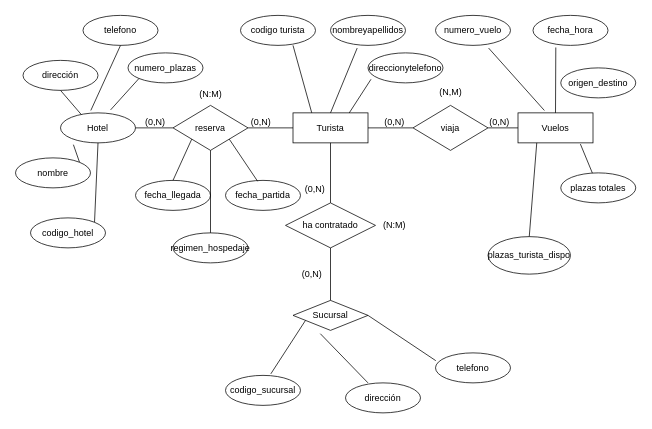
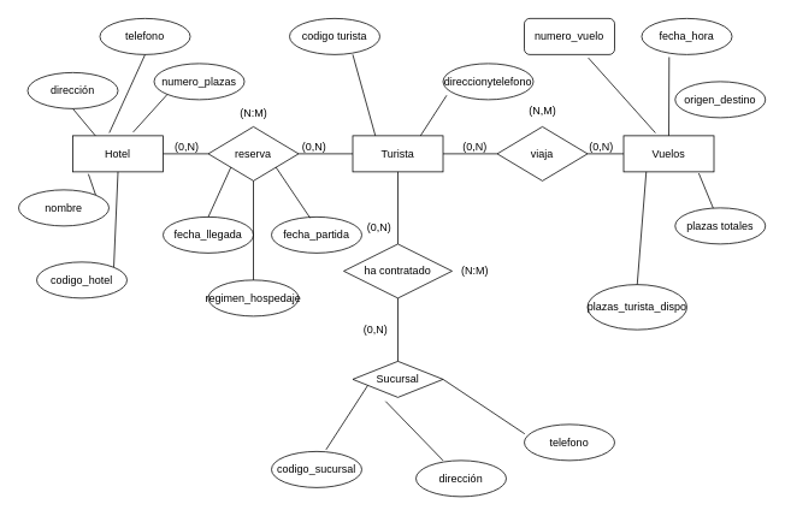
  <mxCell id="0" />
  <mxCell id="1" parent="0" />
- <mxCell id="2" value="Hotel" style="ellipse;whiteSpace=wrap;html=1;align=center;" parent="1" vertex="1"><mxGeometry x="80" y="150" width="100" height="40" as="geometry" /></mxCell>
+ <mxCell id="2" value="Hotel" style="whiteSpace=wrap;html=1;align=center;" parent="1" vertex="1"><mxGeometry x="80" y="150" width="100" height="40" as="geometry" /></mxCell>
  <mxCell id="3" value="Turista" style="whiteSpace=wrap;html=1;align=center;" parent="1" vertex="1"><mxGeometry x="390" y="150" width="100" height="40" as="geometry" /></mxCell>
  <mxCell id="4" value="Vuelos" style="whiteSpace=wrap;html=1;align=center;" parent="1" vertex="1"><mxGeometry x="690" y="150" width="100" height="40" as="geometry" /></mxCell>
  <mxCell id="5" value="Sucursal" style="rhombus;whiteSpace=wrap;html=1;align=center;" parent="1" vertex="1"><mxGeometry x="390" y="400" width="100" height="40" as="geometry" /></mxCell>
  <mxCell id="6" value="dirección" style="ellipse;whiteSpace=wrap;html=1;align=center;" parent="1" vertex="1"><mxGeometry x="30" y="80" width="100" height="40" as="geometry" /></mxCell>
  <mxCell id="7" value="telefono" style="ellipse;whiteSpace=wrap;html=1;align=center;" parent="1" vertex="1"><mxGeometry x="110" y="20" width="100" height="40" as="geometry" /></mxCell>
  <mxCell id="8" value="codigo turista" style="ellipse;whiteSpace=wrap;html=1;align=center;" parent="1" vertex="1"><mxGeometry x="320" y="20" width="100" height="40" as="geometry" /></mxCell>
- <mxCell id="9" value="nombreyapellidos" style="ellipse;whiteSpace=wrap;html=1;align=center;" parent="1" vertex="1"><mxGeometry x="440" y="20" width="100" height="40" as="geometry" /></mxCell>
- <mxCell id="10" value="numero_vuelo" style="ellipse;whiteSpace=wrap;html=1;align=center;" parent="1" vertex="1"><mxGeometry x="580" y="20" width="100" height="40" as="geometry" /></mxCell>
+ <mxCell id="10" value="numero_vuelo" style="whiteSpace=wrap;html=1;align=center;rounded=1;" parent="1" vertex="1"><mxGeometry x="580" y="20" width="100" height="40" as="geometry" /></mxCell>
  <mxCell id="11" value="fecha_hora" style="ellipse;whiteSpace=wrap;html=1;align=center;" parent="1" vertex="1"><mxGeometry x="710" y="20" width="100" height="40" as="geometry" /></mxCell>
  <mxCell id="12" value="origen_destino" style="ellipse;whiteSpace=wrap;html=1;align=center;" parent="1" vertex="1"><mxGeometry x="747" y="90" width="100" height="40" as="geometry" /></mxCell>
  <mxCell id="13" value="plazas totales" style="ellipse;whiteSpace=wrap;html=1;align=center;" parent="1" vertex="1"><mxGeometry x="747" y="230" width="100" height="40" as="geometry" /></mxCell>
  <mxCell id="14" value="telefono" style="ellipse;whiteSpace=wrap;html=1;align=center;" parent="1" vertex="1"><mxGeometry x="580" y="470" width="100" height="40" as="geometry" /></mxCell>
  <mxCell id="15" value="dirección" style="ellipse;whiteSpace=wrap;html=1;align=center;" parent="1" vertex="1"><mxGeometry x="460" y="510" width="100" height="40" as="geometry" /></mxCell>
  <mxCell id="16" value="codigo_sucursal" style="ellipse;whiteSpace=wrap;html=1;align=center;" parent="1" vertex="1"><mxGeometry x="300" y="500" width="100" height="40" as="geometry" /></mxCell>
  <mxCell id="17" value="nombre" style="ellipse;whiteSpace=wrap;html=1;align=center;" parent="1" vertex="1"><mxGeometry y="210" width="100" height="40" as="geometry" x="20" /></mxCell>
  <mxCell id="18" value="codigo_hotel" style="ellipse;whiteSpace=wrap;html=1;align=center;" parent="1" vertex="1"><mxGeometry x="40" y="290" width="100" height="40" as="geometry" /></mxCell>
  <mxCell id="19" value="numero_plazas" style="ellipse;whiteSpace=wrap;html=1;align=center;" parent="1" vertex="1"><mxGeometry x="170" y="70" width="100" height="40" as="geometry" /></mxCell>
  <mxCell id="20" value="" style="endArrow=none;html=1;rounded=0;entryX=0;entryY=1;entryDx=0;entryDy=0;exitX=0.668;exitY=-0.1;exitDx=0;exitDy=0;exitPerimeter=0;" parent="1" source="2" target="19" edge="1"><mxGeometry width="50" height="50" relative="1" as="geometry"><mxPoint x="180" y="150" as="sourcePoint" /><mxPoint x="210" y="120" as="targetPoint" /></mxGeometry></mxCell>
  <mxCell id="21" value="" style="endArrow=none;html=1;rounded=0;exitX=0.404;exitY=-0.08;exitDx=0;exitDy=0;exitPerimeter=0;entryX=0.5;entryY=1;entryDx=0;entryDy=0;" parent="1" source="2" target="7" edge="1"><mxGeometry width="50" height="50" relative="1" as="geometry"><mxPoint x="180" y="140" as="sourcePoint" /><mxPoint x="190" y="80" as="targetPoint" /></mxGeometry></mxCell>
  <mxCell id="22" value="" style="endArrow=none;html=1;rounded=0;entryX=0.5;entryY=1;entryDx=0;entryDy=0;exitX=1;exitY=0;exitDx=0;exitDy=0;" parent="1" source="18" target="2" edge="1"><mxGeometry width="50" height="50" relative="1" as="geometry"><mxPoint x="150" y="260" as="sourcePoint" /><mxPoint x="200" y="210" as="targetPoint" /></mxGeometry></mxCell>
  <mxCell id="23" value="" style="endArrow=none;html=1;rounded=0;exitX=0.5;exitY=1;exitDx=0;exitDy=0;entryX=0.25;entryY=0;entryDx=0;entryDy=0;" parent="1" source="6" target="2" edge="1"><mxGeometry width="50" height="50" relative="1" as="geometry"><mxPoint x="100" y="170" as="sourcePoint" /><mxPoint x="150" y="120" as="targetPoint" /></mxGeometry></mxCell>
  <mxCell id="24" value="" style="endArrow=none;html=1;rounded=0;exitX=1;exitY=0;exitDx=0;exitDy=0;entryX=0.172;entryY=1.06;entryDx=0;entryDy=0;entryPerimeter=0;" parent="1" source="17" target="2" edge="1"><mxGeometry width="50" height="50" relative="1" as="geometry"><mxPoint x="110" y="190" as="sourcePoint" /><mxPoint x="140" y="160" as="targetPoint" /></mxGeometry></mxCell>
  <mxCell id="25" value="" style="endArrow=none;html=1;rounded=0;exitX=0.604;exitY=-0.05;exitDx=0;exitDy=0;exitPerimeter=0;entryX=0;entryY=0.75;entryDx=0;entryDy=0;" parent="1" source="16" target="5" edge="1"><mxGeometry width="50" height="50" relative="1" as="geometry"><mxPoint x="370" y="490" as="sourcePoint" /><mxPoint x="420" y="440" as="targetPoint" /></mxGeometry></mxCell>
  <mxCell id="26" value="" style="endArrow=none;html=1;rounded=0;exitX=0.3;exitY=0;exitDx=0;exitDy=0;exitPerimeter=0;entryX=0.364;entryY=1.11;entryDx=0;entryDy=0;entryPerimeter=0;" parent="1" source="15" target="5" edge="1"><mxGeometry width="50" height="50" relative="1" as="geometry"><mxPoint x="460" y="500" as="sourcePoint" /><mxPoint x="510" y="450" as="targetPoint" /></mxGeometry></mxCell>
  <mxCell id="27" value="" style="endArrow=none;html=1;rounded=0;entryX=1;entryY=0.5;entryDx=0;entryDy=0;exitX=0.004;exitY=0.26;exitDx=0;exitDy=0;exitPerimeter=0;" parent="1" source="14" target="5" edge="1"><mxGeometry width="50" height="50" relative="1" as="geometry"><mxPoint x="570" y="480" as="sourcePoint" /><mxPoint x="620" y="430" as="targetPoint" /></mxGeometry></mxCell>
  <mxCell id="28" value="plazas_turista_dispo" style="ellipse;whiteSpace=wrap;html=1;align=center;" parent="1" vertex="1"><mxGeometry x="650" y="315" width="110" height="50" as="geometry" /></mxCell>
  <mxCell id="29" value="direccionytelefono" style="ellipse;whiteSpace=wrap;html=1;align=center;" parent="1" vertex="1"><mxGeometry x="490" y="70" width="100" height="40" as="geometry" /></mxCell>
  <mxCell id="30" value="" style="endArrow=none;html=1;rounded=0;entryX=0.04;entryY=0.88;entryDx=0;entryDy=0;entryPerimeter=0;exitX=0.75;exitY=0;exitDx=0;exitDy=0;" parent="1" source="3" target="29" edge="1"><mxGeometry width="50" height="50" relative="1" as="geometry"><mxPoint x="450" y="150" as="sourcePoint" /><mxPoint x="500" y="100" as="targetPoint" /></mxGeometry></mxCell>
- <mxCell id="31" value="" style="endArrow=none;html=1;rounded=0;entryX=0.356;entryY=1.09;entryDx=0;entryDy=0;entryPerimeter=0;exitX=0.5;exitY=0;exitDx=0;exitDy=0;" parent="1" source="3" target="9" edge="1"><mxGeometry width="50" height="50" relative="1" as="geometry"><mxPoint x="409" y="130" as="sourcePoint" /><mxPoint x="459" y="80" as="targetPoint" /></mxGeometry></mxCell>
  <mxCell id="32" value="" style="endArrow=none;html=1;rounded=0;exitX=0.25;exitY=0;exitDx=0;exitDy=0;" parent="1" source="3" edge="1"><mxGeometry width="50" height="50" relative="1" as="geometry"><mxPoint x="390" y="140" as="sourcePoint" /><mxPoint x="390" y="60" as="targetPoint" /></mxGeometry></mxCell>
  <mxCell id="33" value="" style="endArrow=none;html=1;rounded=0;entryX=0.304;entryY=1.07;entryDx=0;entryDy=0;entryPerimeter=0;exitX=0.5;exitY=0;exitDx=0;exitDy=0;" parent="1" source="4" target="11" edge="1"><mxGeometry width="50" height="50" relative="1" as="geometry"><mxPoint x="650" y="140" as="sourcePoint" /><mxPoint x="700" y="90" as="targetPoint" /></mxGeometry></mxCell>
  <mxCell id="34" value="" style="endArrow=none;html=1;rounded=0;entryX=0.25;entryY=1;entryDx=0;entryDy=0;exitX=0.5;exitY=0;exitDx=0;exitDy=0;" parent="1" source="28" target="4" edge="1"><mxGeometry width="50" height="50" relative="1" as="geometry"><mxPoint x="600" y="260" as="sourcePoint" /><mxPoint x="650" y="210" as="targetPoint" /></mxGeometry></mxCell>
  <mxCell id="35" value="" style="endArrow=none;html=1;rounded=0;entryX=0.832;entryY=1.04;entryDx=0;entryDy=0;entryPerimeter=0;" parent="1" source="13" target="4" edge="1"><mxGeometry width="50" height="50" relative="1" as="geometry"><mxPoint x="700" y="250" as="sourcePoint" /><mxPoint x="750" y="200" as="targetPoint" /></mxGeometry></mxCell>
  <mxCell id="36" value="" style="endArrow=none;html=1;rounded=0;entryX=0.708;entryY=1.09;entryDx=0;entryDy=0;entryPerimeter=0;exitX=0.352;exitY=-0.08;exitDx=0;exitDy=0;exitPerimeter=0;" parent="1" source="4" target="10" edge="1"><mxGeometry width="50" height="50" relative="1" as="geometry"><mxPoint x="610" y="140" as="sourcePoint" /><mxPoint x="660" y="90" as="targetPoint" /></mxGeometry></mxCell>
  <mxCell id="37" value="ha contratado" style="shape=rhombus;perimeter=rhombusPerimeter;whiteSpace=wrap;html=1;align=center;" parent="1" vertex="1"><mxGeometry x="380" y="270" width="120" height="60" as="geometry" /></mxCell>
  <mxCell id="38" value="viaja" style="shape=rhombus;perimeter=rhombusPerimeter;whiteSpace=wrap;html=1;align=center;" parent="1" vertex="1"><mxGeometry x="550" y="140" width="100" height="60" as="geometry" /></mxCell>
  <mxCell id="39" value="reserva" style="shape=rhombus;perimeter=rhombusPerimeter;whiteSpace=wrap;html=1;align=center;" parent="1" vertex="1"><mxGeometry x="230" y="140" width="100" height="60" as="geometry" /></mxCell>
  <mxCell id="40" value="" style="endArrow=none;html=1;rounded=0;exitX=1;exitY=0.5;exitDx=0;exitDy=0;" parent="1" source="3" edge="1"><mxGeometry relative="1" as="geometry"><mxPoint x="500" y="170" as="sourcePoint" /><mxPoint x="550" y="170" as="targetPoint" /></mxGeometry></mxCell>
  <mxCell id="41" value="(0,N)" style="resizable=0;html=1;whiteSpace=wrap;align=right;verticalAlign=bottom;" parent="40" connectable="0" vertex="1"><mxGeometry x="1" relative="1" as="geometry"><mxPoint x="-10" as="offset" /></mxGeometry></mxCell>
  <mxCell id="42" value="" style="endArrow=none;html=1;rounded=0;exitX=1;exitY=0.5;exitDx=0;exitDy=0;" parent="1" source="38" edge="1"><mxGeometry relative="1" as="geometry"><mxPoint x="660" y="170" as="sourcePoint" /><mxPoint x="690" y="170" as="targetPoint" /></mxGeometry></mxCell>
  <mxCell id="43" value="(0,N)" style="resizable=0;html=1;whiteSpace=wrap;align=right;verticalAlign=bottom;" parent="42" connectable="0" vertex="1"><mxGeometry relative="1" as="geometry"><mxPoint x="10" as="offset" /></mxGeometry></mxCell>
  <mxCell id="44" value="" style="endArrow=none;html=1;rounded=0;entryX=0.5;entryY=0;entryDx=0;entryDy=0;" parent="1" target="37" edge="1"><mxGeometry relative="1" as="geometry"><mxPoint x="440" y="190" as="sourcePoint" /><mxPoint x="440" y="260" as="targetPoint" /></mxGeometry></mxCell>
  <mxCell id="45" value="(0,N)" style="resizable=0;html=1;whiteSpace=wrap;align=right;verticalAlign=bottom;" parent="44" connectable="0" vertex="1"><mxGeometry x="1" relative="1" as="geometry"><mxPoint x="-6" y="-10" as="offset" /></mxGeometry></mxCell>
  <mxCell id="46" value="" style="endArrow=none;html=1;rounded=0;exitX=0.5;exitY=1;exitDx=0;exitDy=0;entryX=0.5;entryY=0;entryDx=0;entryDy=0;" parent="1" source="37" target="5" edge="1"><mxGeometry relative="1" as="geometry"><mxPoint x="440" y="350" as="sourcePoint" /><mxPoint x="500" y="350" as="targetPoint" /></mxGeometry></mxCell>
  <mxCell id="47" value="" style="endArrow=none;html=1;rounded=0;exitX=1;exitY=0.5;exitDx=0;exitDy=0;" parent="1" source="2" edge="1"><mxGeometry width="50" height="50" relative="1" as="geometry"><mxPoint x="185" y="210" as="sourcePoint" /><mxPoint x="230" y="170" as="targetPoint" /></mxGeometry></mxCell>
  <mxCell id="48" value="" style="endArrow=none;html=1;rounded=0;entryX=0;entryY=0.5;entryDx=0;entryDy=0;" parent="1" source="39" target="3" edge="1"><mxGeometry width="50" height="50" relative="1" as="geometry"><mxPoint x="280" y="270" as="sourcePoint" /><mxPoint x="330" y="220" as="targetPoint" /></mxGeometry></mxCell>
  <mxCell id="49" value="(0,N)" style="resizable=0;html=1;whiteSpace=wrap;align=right;verticalAlign=bottom;" parent="1" connectable="0" vertex="1"><mxGeometry x="360" y="160" as="geometry"><mxPoint x="2" y="10" as="offset" /></mxGeometry></mxCell>
  <mxCell id="50" value="fecha_partida" style="ellipse;whiteSpace=wrap;html=1;align=center;" parent="1" vertex="1"><mxGeometry x="300" y="240" width="100" height="40" as="geometry" /></mxCell>
  <mxCell id="51" value="fecha_llegada" style="ellipse;whiteSpace=wrap;html=1;align=center;" parent="1" vertex="1"><mxGeometry x="180" y="240" width="100" height="40" as="geometry" /></mxCell>
  <mxCell id="52" value="regimen_hospedaje" style="ellipse;whiteSpace=wrap;html=1;align=center;" parent="1" vertex="1"><mxGeometry x="230" y="310" width="100" height="40" as="geometry" /></mxCell>
  <mxCell id="53" value="" style="endArrow=none;html=1;rounded=0;entryX=1;entryY=1;entryDx=0;entryDy=0;exitX=0.428;exitY=0.03;exitDx=0;exitDy=0;exitPerimeter=0;" parent="1" source="50" target="39" edge="1"><mxGeometry width="50" height="50" relative="1" as="geometry"><mxPoint x="310" y="240" as="sourcePoint" /><mxPoint x="360" y="190" as="targetPoint" /></mxGeometry></mxCell>
  <mxCell id="54" value="" style="endArrow=none;html=1;rounded=0;entryX=0;entryY=1;entryDx=0;entryDy=0;exitX=0.5;exitY=0;exitDx=0;exitDy=0;" parent="1" source="51" target="39" edge="1"><mxGeometry width="50" height="50" relative="1" as="geometry"><mxPoint x="230" y="240" as="sourcePoint" /><mxPoint x="280" y="200" as="targetPoint" /></mxGeometry></mxCell>
  <mxCell id="55" value="" style="endArrow=none;html=1;rounded=0;exitX=0.5;exitY=0;exitDx=0;exitDy=0;" parent="1" source="52" target="39" edge="1"><mxGeometry width="50" height="50" relative="1" as="geometry"><mxPoint x="260" y="290" as="sourcePoint" /><mxPoint x="310" y="240" as="targetPoint" /></mxGeometry></mxCell>
  <mxCell id="56" value="(N:M)" style="text;html=1;align=center;verticalAlign=middle;resizable=0;points=[];autosize=1;strokeColor=none;fillColor=none;" parent="1" vertex="1"><mxGeometry x="500" y="285" width="50" height="30" as="geometry" /></mxCell>
  <mxCell id="57" value="(N,M)" style="text;html=1;align=center;verticalAlign=middle;resizable=0;points=[];autosize=1;strokeColor=none;fillColor=none;" parent="1" vertex="1"><mxGeometry x="575" y="108" width="50" height="30" as="geometry" /></mxCell>
  <mxCell id="58" value="(0,N)" style="text;html=1;align=center;verticalAlign=middle;resizable=0;points=[];autosize=1;strokeColor=none;fillColor=none;" parent="1" vertex="1"><mxGeometry x="390" y="350" width="50" height="30" as="geometry" /></mxCell>
  <mxCell id="59" value="(N:M)" style="text;html=1;align=center;verticalAlign=middle;resizable=0;points=[];autosize=1;strokeColor=none;fillColor=none;" parent="1" vertex="1"><mxGeometry x="255" y="110" width="50" height="30" as="geometry" /></mxCell>
  <mxCell id="60" value="(0,N)" style="resizable=0;html=1;whiteSpace=wrap;align=right;verticalAlign=bottom;" parent="1" connectable="0" vertex="1"><mxGeometry x="198" y="150" as="geometry"><mxPoint x="23" y="20" as="offset" /></mxGeometry></mxCell>
